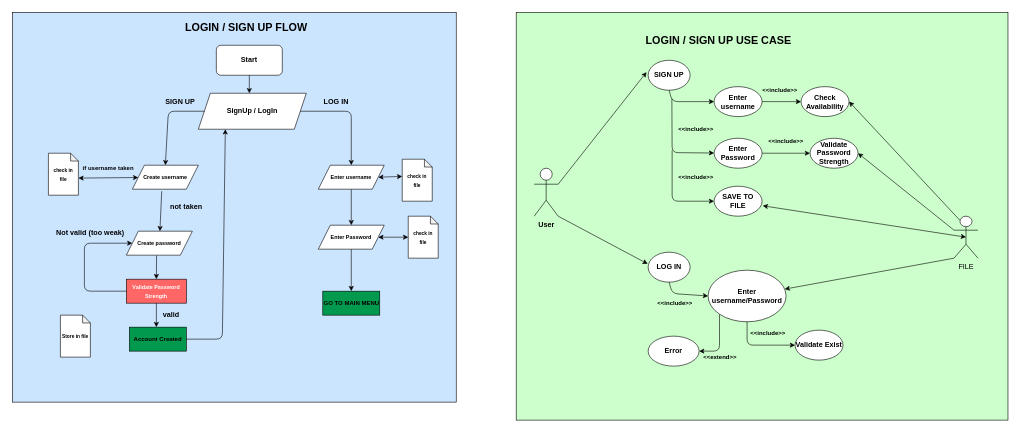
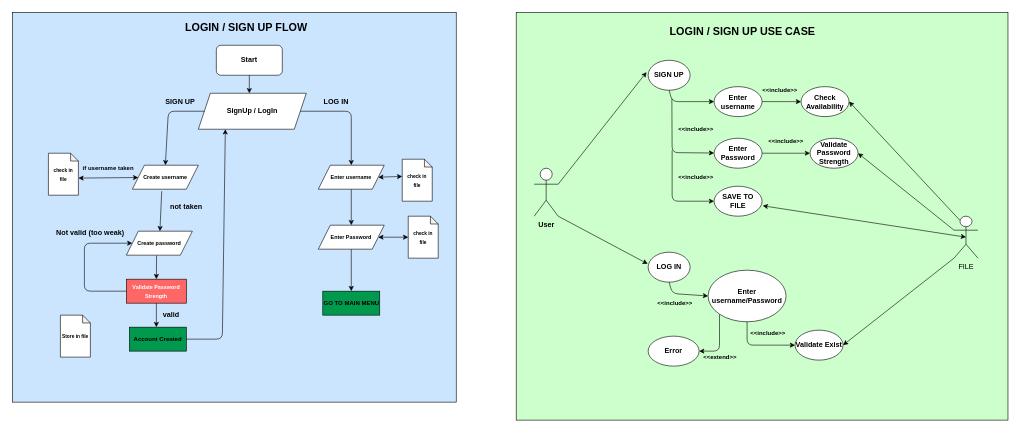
  <mxCell id="0" />
  <mxCell id="1" parent="0" />
  <mxCell id="2" value="" style="rounded=0;whiteSpace=wrap;html=1;fillColor=#CCFFCC;" vertex="1" parent="1"><mxGeometry x="860" y="20" width="820" height="680" as="geometry" /></mxCell>
  <mxCell id="3" value="" style="rounded=0;whiteSpace=wrap;html=1;fillColor=#CCE5FF;strokeColor=#000000;shadow=0;" vertex="1" parent="1"><mxGeometry x="20" y="20" width="740" height="650" as="geometry" /></mxCell>
  <mxCell id="4" value="&lt;b&gt;Start&lt;/b&gt;" style="rounded=1;whiteSpace=wrap;html=1;" vertex="1" parent="1"><mxGeometry x="360" y="75" width="110" height="50" as="geometry" /></mxCell>
  <mxCell id="5" value="" style="endArrow=classic;html=1;exitX=0.5;exitY=1;exitDx=0;exitDy=0;" edge="1" parent="1" source="4"><mxGeometry width="50" height="50" relative="1" as="geometry"><mxPoint x="380" y="305" as="sourcePoint" /><mxPoint x="415" y="155" as="targetPoint" /></mxGeometry></mxCell>
  <mxCell id="6" value="&lt;b&gt;SignUp / LogIn&lt;/b&gt;" style="shape=parallelogram;perimeter=parallelogramPerimeter;whiteSpace=wrap;html=1;fixedSize=1;" vertex="1" parent="1"><mxGeometry x="330" y="155" width="180" height="60" as="geometry" /></mxCell>
  <mxCell id="7" value="&lt;font style=&quot;font-size: 9px;&quot;&gt;&lt;b&gt;Create username&lt;/b&gt;&lt;/font&gt;" style="shape=parallelogram;perimeter=parallelogramPerimeter;whiteSpace=wrap;html=1;fixedSize=1;" vertex="1" parent="1"><mxGeometry x="220" y="275" width="110" height="40" as="geometry" /></mxCell>
  <mxCell id="8" value="" style="endArrow=classic;html=1;entryX=0.5;entryY=0;entryDx=0;entryDy=0;" edge="1" parent="1" target="7"><mxGeometry width="50" height="50" relative="1" as="geometry"><mxPoint x="340" y="185" as="sourcePoint" /><mxPoint x="470" y="265" as="targetPoint" /><Array as="points"><mxPoint x="280" y="185" /></Array></mxGeometry></mxCell>
  <mxCell id="9" value="" style="endArrow=classic;startArrow=classic;html=1;exitX=0;exitY=0;exitDx=50;exitDy=41.5;exitPerimeter=0;" edge="1" parent="1" source="10" target="7"><mxGeometry width="50" height="50" relative="1" as="geometry"><mxPoint x="190" y="297" as="sourcePoint" /><mxPoint x="230" y="294.71" as="targetPoint" /></mxGeometry></mxCell>
  <mxCell id="10" value="&lt;font style=&quot;font-size: 8px;&quot;&gt;&lt;b&gt;check in&lt;/b&gt;&lt;/font&gt;&lt;div&gt;&lt;font style=&quot;font-size: 8px;&quot;&gt;&lt;b&gt;file&lt;/b&gt;&lt;/font&gt;&lt;/div&gt;" style="shape=note;whiteSpace=wrap;html=1;backgroundOutline=1;darkOpacity=0.05;size=13;" vertex="1" parent="1"><mxGeometry x="80" y="255" width="50" height="70" as="geometry" /></mxCell>
  <mxCell id="11" value="&lt;font style=&quot;font-size: 9px;&quot;&gt;&lt;b&gt;Create password&lt;/b&gt;&lt;/font&gt;" style="shape=parallelogram;perimeter=parallelogramPerimeter;whiteSpace=wrap;html=1;fixedSize=1;" vertex="1" parent="1"><mxGeometry x="210" y="385" width="110" height="40" as="geometry" /></mxCell>
  <mxCell id="12" value="" style="endArrow=classic;html=1;exitX=0.445;exitY=1.083;exitDx=0;exitDy=0;exitPerimeter=0;" edge="1" parent="1" source="7" target="11"><mxGeometry width="50" height="50" relative="1" as="geometry"><mxPoint x="260" y="475" as="sourcePoint" /><mxPoint x="310" y="425" as="targetPoint" /></mxGeometry></mxCell>
  <mxCell id="13" value="&lt;font style=&quot;font-size: 10px;&quot;&gt;&lt;b style=&quot;&quot;&gt;if username taken&lt;/b&gt;&lt;/font&gt;" style="text;html=1;align=center;verticalAlign=middle;whiteSpace=wrap;rounded=0;" vertex="1" parent="1"><mxGeometry x="110" y="265" width="140" height="30" as="geometry" /></mxCell>
  <mxCell id="14" value="&lt;b&gt;&lt;font color=&quot;#ffffff&quot; style=&quot;font-size: 9px;&quot;&gt;Validate Password Strength&lt;/font&gt;&lt;/b&gt;" style="rounded=0;whiteSpace=wrap;html=1;fillColor=#FF6666;" vertex="1" parent="1"><mxGeometry x="210" y="465" width="100" height="40" as="geometry" /></mxCell>
  <mxCell id="15" value="" style="endArrow=classic;html=1;exitX=0.458;exitY=1.012;exitDx=0;exitDy=0;exitPerimeter=0;entryX=0.5;entryY=0;entryDx=0;entryDy=0;" edge="1" parent="1" source="11" target="14"><mxGeometry width="50" height="50" relative="1" as="geometry"><mxPoint x="250" y="445" as="sourcePoint" /><mxPoint x="300" y="395" as="targetPoint" /></mxGeometry></mxCell>
  <mxCell id="16" value="" style="endArrow=classic;html=1;exitX=0;exitY=0.5;exitDx=0;exitDy=0;entryX=0;entryY=0.5;entryDx=0;entryDy=0;" edge="1" parent="1" source="14" target="11"><mxGeometry width="50" height="50" relative="1" as="geometry"><mxPoint x="400" y="455" as="sourcePoint" /><mxPoint x="380" y="485" as="targetPoint" /><Array as="points"><mxPoint x="140" y="485" /><mxPoint x="140" y="445" /><mxPoint x="140" y="405" /></Array></mxGeometry></mxCell>
  <mxCell id="17" value="" style="endArrow=classic;html=1;exitX=0.5;exitY=1;exitDx=0;exitDy=0;" edge="1" parent="1" source="14"><mxGeometry width="50" height="50" relative="1" as="geometry"><mxPoint x="320" y="505" as="sourcePoint" /><mxPoint x="260" y="545" as="targetPoint" /></mxGeometry></mxCell>
  <mxCell id="18" value="&lt;font style=&quot;font-size: 10px;&quot;&gt;&lt;b style=&quot;&quot;&gt;Account Created&lt;/b&gt;&lt;/font&gt;" style="rounded=0;whiteSpace=wrap;html=1;fillColor=#00994D;" vertex="1" parent="1"><mxGeometry x="215" y="545" width="95" height="40" as="geometry" /></mxCell>
  <mxCell id="19" value="&lt;span style=&quot;font-size: 8px;&quot;&gt;&lt;b&gt;Store in file&lt;/b&gt;&lt;/span&gt;" style="shape=note;whiteSpace=wrap;html=1;backgroundOutline=1;darkOpacity=0.05;size=13;" vertex="1" parent="1"><mxGeometry x="100" y="525" width="50" height="70" as="geometry" /></mxCell>
  <mxCell id="20" value="&lt;b&gt;valid&lt;/b&gt;" style="text;html=1;align=center;verticalAlign=middle;whiteSpace=wrap;rounded=0;" vertex="1" parent="1"><mxGeometry x="260" y="515" width="50" height="20" as="geometry" /></mxCell>
  <mxCell id="21" value="&lt;b&gt;Not valid (too weak)&lt;/b&gt;&lt;div&gt;&lt;br&gt;&lt;/div&gt;" style="text;html=1;align=center;verticalAlign=middle;whiteSpace=wrap;rounded=0;" vertex="1" parent="1"><mxGeometry x="85" y="375" width="130" height="40" as="geometry" /></mxCell>
  <mxCell id="22" value="&lt;b&gt;not taken&lt;/b&gt;" style="text;html=1;align=center;verticalAlign=middle;whiteSpace=wrap;rounded=0;" vertex="1" parent="1"><mxGeometry x="270" y="335" width="80" height="20" as="geometry" /></mxCell>
  <mxCell id="23" value="" style="endArrow=classic;html=1;exitX=1;exitY=0.5;exitDx=0;exitDy=0;entryX=0.5;entryY=0;entryDx=0;entryDy=0;" edge="1" parent="1" source="6" target="25"><mxGeometry width="50" height="50" relative="1" as="geometry"><mxPoint x="480" y="395" as="sourcePoint" /><mxPoint x="585" y="255" as="targetPoint" /><Array as="points"><mxPoint x="585" y="185" /></Array></mxGeometry></mxCell>
  <mxCell id="24" value="" style="edgeStyle=none;html=1;" edge="1" parent="1" source="25" target="28"><mxGeometry relative="1" as="geometry" /></mxCell>
  <mxCell id="25" value="&lt;font style=&quot;font-size: 9px;&quot;&gt;&lt;b&gt;Enter username&lt;/b&gt;&lt;/font&gt;" style="shape=parallelogram;perimeter=parallelogramPerimeter;whiteSpace=wrap;html=1;fixedSize=1;" vertex="1" parent="1"><mxGeometry x="530" y="275" width="110" height="40" as="geometry" /></mxCell>
  <mxCell id="26" value="" style="endArrow=classic;startArrow=classic;html=1;exitX=1;exitY=0.5;exitDx=0;exitDy=0;entryX=-0.001;entryY=0.409;entryDx=0;entryDy=0;entryPerimeter=0;" edge="1" parent="1" source="25" target="27"><mxGeometry width="50" height="50" relative="1" as="geometry"><mxPoint x="660" y="296.5" as="sourcePoint" /><mxPoint x="699.599" y="295.801" as="targetPoint" /></mxGeometry></mxCell>
  <mxCell id="27" value="&lt;font style=&quot;font-size: 8px;&quot;&gt;&lt;b&gt;check in&lt;/b&gt;&lt;/font&gt;&lt;div&gt;&lt;font style=&quot;font-size: 8px;&quot;&gt;&lt;b&gt;file&lt;/b&gt;&lt;/font&gt;&lt;/div&gt;" style="shape=note;whiteSpace=wrap;html=1;backgroundOutline=1;darkOpacity=0.05;size=13;" vertex="1" parent="1"><mxGeometry x="670" y="265" width="50" height="70" as="geometry" /></mxCell>
  <mxCell id="28" value="&lt;font style=&quot;font-size: 9px;&quot;&gt;&lt;b&gt;Enter Password&lt;/b&gt;&lt;/font&gt;" style="shape=parallelogram;perimeter=parallelogramPerimeter;whiteSpace=wrap;html=1;fixedSize=1;" vertex="1" parent="1"><mxGeometry x="530" y="375" width="110" height="40" as="geometry" /></mxCell>
  <mxCell id="29" value="&lt;font style=&quot;font-size: 8px;&quot;&gt;&lt;b&gt;check in&lt;/b&gt;&lt;/font&gt;&lt;div&gt;&lt;font style=&quot;font-size: 8px;&quot;&gt;&lt;b&gt;file&lt;/b&gt;&lt;/font&gt;&lt;/div&gt;" style="shape=note;whiteSpace=wrap;html=1;backgroundOutline=1;darkOpacity=0.05;size=13;" vertex="1" parent="1"><mxGeometry x="680" y="360" width="50" height="70" as="geometry" /></mxCell>
  <mxCell id="30" value="" style="endArrow=classic;startArrow=classic;html=1;exitX=1;exitY=0.5;exitDx=0;exitDy=0;entryX=0;entryY=0.5;entryDx=0;entryDy=0;entryPerimeter=0;" edge="1" parent="1" source="28" target="29"><mxGeometry width="50" height="50" relative="1" as="geometry"><mxPoint x="640" y="305" as="sourcePoint" /><mxPoint x="680" y="304" as="targetPoint" /></mxGeometry></mxCell>
  <mxCell id="31" value="&lt;b&gt;SIGN UP&lt;/b&gt;" style="text;html=1;align=center;verticalAlign=middle;whiteSpace=wrap;rounded=0;" vertex="1" parent="1"><mxGeometry x="270" y="155" width="60" height="30" as="geometry" /></mxCell>
  <mxCell id="32" value="&lt;b&gt;LOG IN&lt;/b&gt;" style="text;html=1;align=center;verticalAlign=middle;whiteSpace=wrap;rounded=0;" vertex="1" parent="1"><mxGeometry x="530" y="155" width="60" height="30" as="geometry" /></mxCell>
  <mxCell id="33" value="" style="endArrow=classic;html=1;exitX=1;exitY=0.5;exitDx=0;exitDy=0;entryX=0.25;entryY=1;entryDx=0;entryDy=0;" edge="1" parent="1" source="18" target="6"><mxGeometry width="50" height="50" relative="1" as="geometry"><mxPoint x="440" y="495" as="sourcePoint" /><mxPoint x="490" y="445" as="targetPoint" /><Array as="points"><mxPoint x="370" y="565" /></Array></mxGeometry></mxCell>
  <mxCell id="34" value="&lt;font style=&quot;font-size: 10px;&quot;&gt;&lt;b style=&quot;&quot;&gt;GO TO MAIN MENU&lt;/b&gt;&lt;/font&gt;" style="rounded=0;whiteSpace=wrap;html=1;fillColor=#00994D;" vertex="1" parent="1"><mxGeometry x="537.5" y="485" width="95" height="40" as="geometry" /></mxCell>
  <mxCell id="35" value="" style="edgeStyle=none;html=1;exitX=0.5;exitY=1;exitDx=0;exitDy=0;entryX=0.5;entryY=0;entryDx=0;entryDy=0;" edge="1" parent="1" source="28" target="34"><mxGeometry relative="1" as="geometry"><mxPoint x="595" y="325" as="sourcePoint" /><mxPoint x="595" y="385" as="targetPoint" /></mxGeometry></mxCell>
  <mxCell id="36" value="&lt;b&gt;&lt;font style=&quot;font-size: 18px;&quot;&gt;LOGIN / SIGN UP FLOW&lt;/font&gt;&lt;/b&gt;" style="text;html=1;align=center;verticalAlign=middle;whiteSpace=wrap;rounded=0;" vertex="1" parent="1"><mxGeometry x="290" y="30" width="240" height="30" as="geometry" /></mxCell>
  <mxCell id="37" value="&lt;b&gt;User&lt;/b&gt;&lt;div&gt;&lt;br&gt;&lt;/div&gt;" style="shape=umlActor;verticalLabelPosition=bottom;verticalAlign=top;html=1;outlineConnect=0;" vertex="1" parent="1"><mxGeometry x="890" y="280" width="40" height="80" as="geometry" /></mxCell>
  <mxCell id="38" value="&lt;b&gt;SIGN UP&lt;/b&gt;" style="ellipse;whiteSpace=wrap;html=1;" vertex="1" parent="1"><mxGeometry x="1080" y="100" width="70" height="50" as="geometry" /></mxCell>
  <mxCell id="39" value="" style="endArrow=classic;html=1;entryX=-0.038;entryY=0.395;entryDx=0;entryDy=0;entryPerimeter=0;exitX=1;exitY=0.333;exitDx=0;exitDy=0;exitPerimeter=0;" edge="1" parent="1" source="37" target="38"><mxGeometry width="50" height="50" relative="1" as="geometry"><mxPoint x="995" y="-10.001" as="sourcePoint" /><mxPoint x="1385" y="-16.04" as="targetPoint" /></mxGeometry></mxCell>
  <mxCell id="40" value="" style="edgeStyle=none;html=1;" edge="1" parent="1" source="41" target="44"><mxGeometry relative="1" as="geometry" /></mxCell>
  <mxCell id="41" value="&lt;b&gt;Enter username&lt;/b&gt;" style="ellipse;whiteSpace=wrap;html=1;" vertex="1" parent="1"><mxGeometry x="1190" y="143.96" width="80" height="50" as="geometry" /></mxCell>
- <mxCell id="42" value="&lt;b&gt;&lt;font style=&quot;font-size: 18px;&quot;&gt;LOGIN / SIGN UP USE CASE&lt;/font&gt;&lt;/b&gt;" style="text;html=1;align=center;verticalAlign=middle;whiteSpace=wrap;rounded=0;" vertex="1" parent="1"><mxGeometry x="1005" y="45" width="385" height="45" as="geometry" /></mxCell>
+ <mxCell id="42" value="&lt;b&gt;&lt;font style=&quot;font-size: 18px;&quot;&gt;LOGIN / SIGN UP USE CASE&lt;/font&gt;&lt;/b&gt;" style="text;html=1;align=center;verticalAlign=middle;whiteSpace=wrap;rounded=0;" vertex="1" parent="1"><mxGeometry x="1045" y="30" width="385" height="45" as="geometry" /></mxCell>
  <mxCell id="43" value="" style="endArrow=classic;html=1;exitX=0.5;exitY=1;exitDx=0;exitDy=0;entryX=0;entryY=0.5;entryDx=0;entryDy=0;" edge="1" parent="1" source="38" target="41"><mxGeometry width="50" height="50" relative="1" as="geometry"><mxPoint x="1275" y="103.96" as="sourcePoint" /><mxPoint x="1325" y="53.96" as="targetPoint" /><Array as="points"><mxPoint x="1120" y="168.96" /></Array></mxGeometry></mxCell>
  <mxCell id="44" value="&lt;b&gt;Check Availability&lt;/b&gt;" style="ellipse;whiteSpace=wrap;html=1;" vertex="1" parent="1"><mxGeometry x="1335" y="143.96" width="80" height="50" as="geometry" /></mxCell>
  <mxCell id="45" value="&lt;font style=&quot;font-size: 10px;&quot;&gt;&lt;b&gt;&amp;lt;&amp;lt;include&amp;gt;&amp;gt;&lt;/b&gt;&lt;/font&gt;" style="text;html=1;align=center;verticalAlign=middle;whiteSpace=wrap;rounded=0;" vertex="1" parent="1"><mxGeometry x="1270" y="133.96" width="60" height="30" as="geometry" /></mxCell>
  <mxCell id="46" value="" style="endArrow=classic;html=1;" edge="1" parent="1" target="48"><mxGeometry width="50" height="50" relative="1" as="geometry"><mxPoint x="1119.58" y="163.96" as="sourcePoint" /><mxPoint x="1119.58" y="243.96" as="targetPoint" /><Array as="points"><mxPoint x="1120" y="253.96" /></Array></mxGeometry></mxCell>
  <mxCell id="47" value="" style="edgeStyle=none;html=1;" edge="1" parent="1" source="48" target="49"><mxGeometry relative="1" as="geometry" /></mxCell>
  <mxCell id="48" value="&lt;b&gt;Enter Password&lt;/b&gt;" style="ellipse;whiteSpace=wrap;html=1;" vertex="1" parent="1"><mxGeometry x="1190" y="230" width="80" height="50" as="geometry" /></mxCell>
  <mxCell id="49" value="&lt;b&gt;Validate Password Strength&lt;/b&gt;" style="ellipse;whiteSpace=wrap;html=1;" vertex="1" parent="1"><mxGeometry x="1350" y="230" width="80" height="50" as="geometry" /></mxCell>
  <mxCell id="50" value="&lt;b&gt;SAVE TO FILE&lt;/b&gt;" style="ellipse;whiteSpace=wrap;html=1;" vertex="1" parent="1"><mxGeometry x="1190" y="310" width="80" height="50" as="geometry" /></mxCell>
  <mxCell id="51" value="" style="endArrow=classic;html=1;entryX=0;entryY=0.5;entryDx=0;entryDy=0;" edge="1" parent="1" target="50"><mxGeometry width="50" height="50" relative="1" as="geometry"><mxPoint x="1120" y="250" as="sourcePoint" /><mxPoint x="1200" y="265" as="targetPoint" /><Array as="points"><mxPoint x="1120" y="335" /></Array></mxGeometry></mxCell>
  <mxCell id="52" value="&lt;font style=&quot;font-size: 10px;&quot;&gt;&lt;b&gt;&amp;lt;&amp;lt;include&amp;gt;&amp;gt;&lt;/b&gt;&lt;/font&gt;" style="text;html=1;align=center;verticalAlign=middle;whiteSpace=wrap;rounded=0;" vertex="1" parent="1"><mxGeometry x="1130" y="200" width="60" height="30" as="geometry" /></mxCell>
  <mxCell id="53" value="&lt;font style=&quot;font-size: 10px;&quot;&gt;&lt;b&gt;&amp;lt;&amp;lt;include&amp;gt;&amp;gt;&lt;/b&gt;&lt;/font&gt;" style="text;html=1;align=center;verticalAlign=middle;whiteSpace=wrap;rounded=0;" vertex="1" parent="1"><mxGeometry x="1130" y="280" width="60" height="30" as="geometry" /></mxCell>
  <mxCell id="54" value="&lt;font style=&quot;font-size: 10px;&quot;&gt;&lt;b&gt;&amp;lt;&amp;lt;include&amp;gt;&amp;gt;&lt;/b&gt;&lt;/font&gt;" style="text;html=1;align=center;verticalAlign=middle;whiteSpace=wrap;rounded=0;" vertex="1" parent="1"><mxGeometry x="1280" y="220" width="60" height="30" as="geometry" /></mxCell>
  <mxCell id="55" value="FILE" style="shape=umlActor;verticalLabelPosition=bottom;verticalAlign=top;html=1;outlineConnect=0;" vertex="1" parent="1"><mxGeometry x="1590" y="360" width="40" height="70" as="geometry" /></mxCell>
  <mxCell id="56" value="" style="endArrow=classic;html=1;entryX=1;entryY=0.5;entryDx=0;entryDy=0;exitX=0;exitY=0.333;exitDx=0;exitDy=0;exitPerimeter=0;" edge="1" parent="1" source="55" target="49"><mxGeometry width="50" height="50" relative="1" as="geometry"><mxPoint x="1330" y="380" as="sourcePoint" /><mxPoint x="1380" y="330" as="targetPoint" /></mxGeometry></mxCell>
  <mxCell id="57" value="" style="endArrow=classic;html=1;entryX=1;entryY=0.5;entryDx=0;entryDy=0;exitX=0.25;exitY=0.1;exitDx=0;exitDy=0;exitPerimeter=0;" edge="1" parent="1" source="55" target="44"><mxGeometry width="50" height="50" relative="1" as="geometry"><mxPoint x="1590" y="383" as="sourcePoint" /><mxPoint x="1440" y="265" as="targetPoint" /></mxGeometry></mxCell>
  <mxCell id="58" value="" style="endArrow=classic;startArrow=classic;html=1;exitX=1.014;exitY=0.652;exitDx=0;exitDy=0;exitPerimeter=0;entryX=0.5;entryY=0.5;entryDx=0;entryDy=0;entryPerimeter=0;" edge="1" parent="1" source="50" target="55"><mxGeometry width="50" height="50" relative="1" as="geometry"><mxPoint x="1330" y="380" as="sourcePoint" /><mxPoint x="1380" y="330" as="targetPoint" /></mxGeometry></mxCell>
  <mxCell id="59" value="" style="endArrow=classic;html=1;exitX=1;exitY=1;exitDx=0;exitDy=0;exitPerimeter=0;entryX=-0.01;entryY=0.39;entryDx=0;entryDy=0;entryPerimeter=0;" edge="1" parent="1" source="37" target="60"><mxGeometry width="50" height="50" relative="1" as="geometry"><mxPoint x="1110" y="430" as="sourcePoint" /><mxPoint x="1080" y="445" as="targetPoint" /></mxGeometry></mxCell>
  <mxCell id="60" value="&lt;b&gt;LOG IN&lt;/b&gt;" style="ellipse;whiteSpace=wrap;html=1;" vertex="1" parent="1"><mxGeometry x="1080" y="420" width="70" height="50" as="geometry" /></mxCell>
  <mxCell id="61" value="" style="edgeStyle=none;html=1;entryX=1;entryY=0.5;entryDx=0;entryDy=0;exitX=0;exitY=1;exitDx=0;exitDy=0;" edge="1" parent="1" source="62" target="69"><mxGeometry relative="1" as="geometry"><Array as="points"><mxPoint x="1199" y="585" /></Array></mxGeometry></mxCell>
  <mxCell id="62" value="&lt;b&gt;Enter username/Password&lt;/b&gt;" style="ellipse;whiteSpace=wrap;html=1;" vertex="1" parent="1"><mxGeometry x="1180" y="450" width="130" height="86.04" as="geometry" /></mxCell>
  <mxCell id="63" value="" style="endArrow=classic;html=1;exitX=0.5;exitY=1;exitDx=0;exitDy=0;entryX=0;entryY=0.5;entryDx=0;entryDy=0;" edge="1" parent="1" source="60" target="62"><mxGeometry width="50" height="50" relative="1" as="geometry"><mxPoint x="1275" y="423.96" as="sourcePoint" /><mxPoint x="1325" y="373.96" as="targetPoint" /><Array as="points"><mxPoint x="1120" y="488.96" /></Array></mxGeometry></mxCell>
  <mxCell id="64" value="&lt;b&gt;Validate Exist&lt;/b&gt;" style="ellipse;whiteSpace=wrap;html=1;" vertex="1" parent="1"><mxGeometry x="1325" y="550" width="80" height="50" as="geometry" /></mxCell>
  <mxCell id="65" value="" style="endArrow=classic;html=1;entryX=0;entryY=0.5;entryDx=0;entryDy=0;exitX=0.5;exitY=1;exitDx=0;exitDy=0;" edge="1" parent="1" target="64" source="62"><mxGeometry width="50" height="50" relative="1" as="geometry"><mxPoint x="1240" y="540" as="sourcePoint" /><mxPoint x="1200" y="585" as="targetPoint" /><Array as="points"><mxPoint x="1245" y="575" /></Array></mxGeometry></mxCell>
  <mxCell id="66" value="&lt;font style=&quot;font-size: 10px;&quot;&gt;&lt;b&gt;&amp;lt;&amp;lt;include&amp;gt;&amp;gt;&lt;/b&gt;&lt;/font&gt;" style="text;html=1;align=center;verticalAlign=middle;whiteSpace=wrap;rounded=0;" vertex="1" parent="1"><mxGeometry x="1250" y="540" width="60" height="30" as="geometry" /></mxCell>
- <mxCell id="67" value="" style="endArrow=classic;html=1;exitX=0;exitY=1;exitDx=0;exitDy=0;exitPerimeter=0;" edge="1" parent="1" source="55" target="62"><mxGeometry width="50" height="50" relative="1" as="geometry"><mxPoint x="1280" y="450" as="sourcePoint" /><mxPoint x="1330" y="400" as="targetPoint" /></mxGeometry></mxCell>
+ <mxCell id="67" value="" style="endArrow=classic;html=1;exitX=0;exitY=1;exitDx=0;exitDy=0;exitPerimeter=0;entryX=1;entryY=0.5;entryDx=0;entryDy=0;" edge="1" parent="1" source="55" target="64"><mxGeometry width="50" height="50" relative="1" as="geometry"><mxPoint x="1280" y="450" as="sourcePoint" /><mxPoint x="1330" y="400" as="targetPoint" /></mxGeometry></mxCell>
  <mxCell id="68" value="&lt;font style=&quot;font-size: 10px;&quot;&gt;&lt;b&gt;&amp;lt;&amp;lt;include&amp;gt;&amp;gt;&lt;/b&gt;&lt;/font&gt;" style="text;html=1;align=center;verticalAlign=middle;whiteSpace=wrap;rounded=0;" vertex="1" parent="1"><mxGeometry x="1095" y="490" width="60" height="30" as="geometry" /></mxCell>
  <mxCell id="69" value="&lt;b&gt;Error&lt;/b&gt;" style="ellipse;whiteSpace=wrap;html=1;" vertex="1" parent="1"><mxGeometry x="1080" y="560" width="85" height="50" as="geometry" /></mxCell>
  <mxCell id="70" value="&lt;font style=&quot;font-size: 10px;&quot;&gt;&lt;b&gt;&amp;lt;&amp;lt;extend&amp;gt;&amp;gt;&lt;/b&gt;&lt;/font&gt;" style="text;html=1;align=center;verticalAlign=middle;whiteSpace=wrap;rounded=0;" vertex="1" parent="1"><mxGeometry x="1170" y="580" width="60" height="30" as="geometry" /></mxCell>
